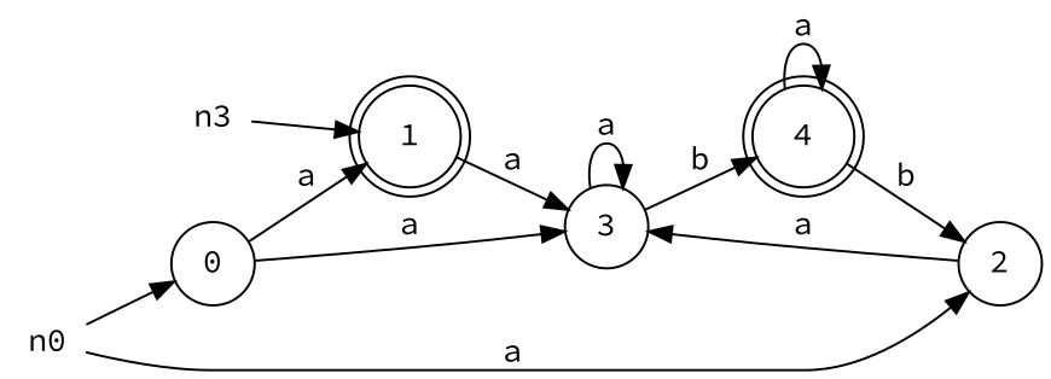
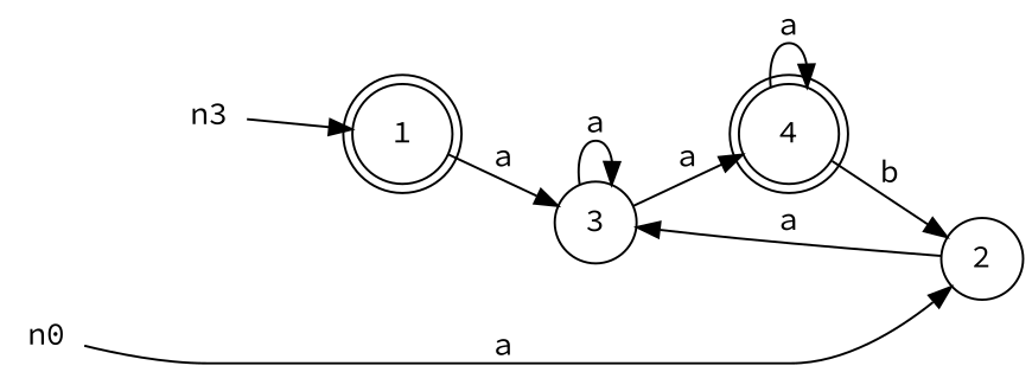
  digraph {
    fontname="Source Code Pro"
    rankdir=LR
    node [fontname="Source Code Pro" shape=circle]
    edge [fontname="Source Code Pro"]
    n0 [height=0 shape=none width=0]
-   0
    2
    1 [shape=doublecircle]
    3
    4 [shape=doublecircle]
    n1 [height=0 label=n3 shape=none width=0]
-   n0 -> 0
    n0 -> 2 [label=a]
-   0 -> 1 [label=a]
-   0 -> 3 [label=a]
    2 -> 3 [label=a]
    1 -> 3 [label=a]
    3 -> 3 [label=a]
-   3 -> 4 [label=b]
+   3 -> 4 [label=a]
    4 -> 2 [label=b]
    4 -> 4 [label=a]
    n1 -> 1
  }
